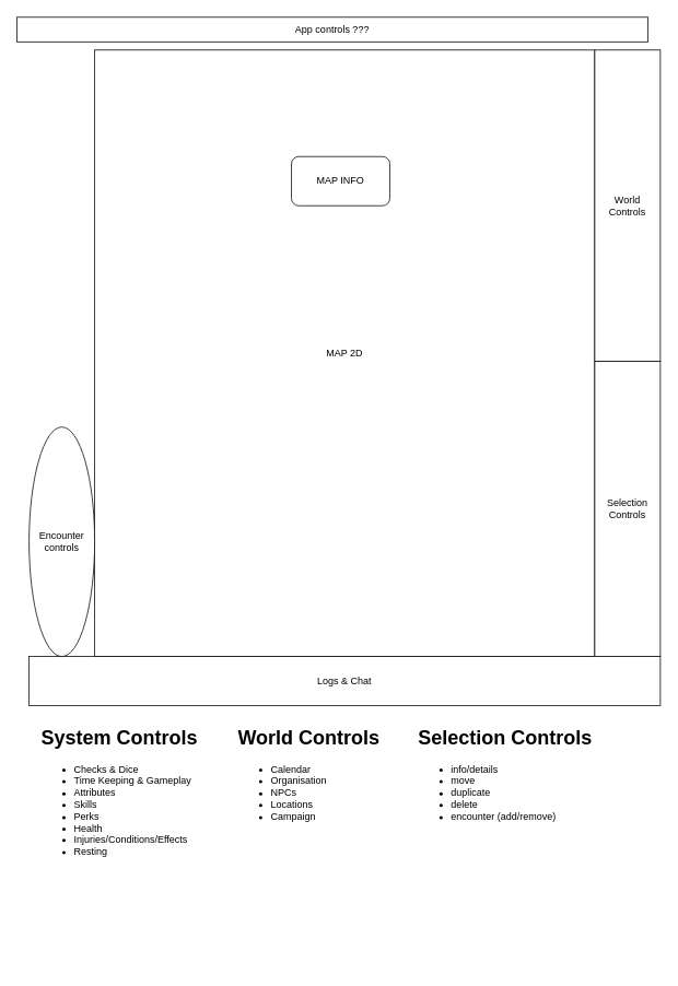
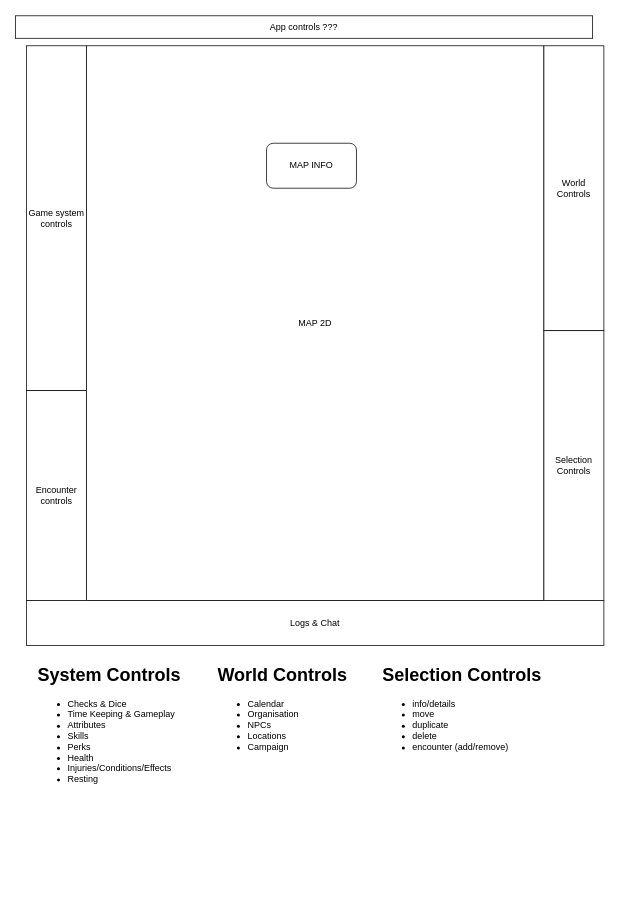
  <mxCell id="0" />
  <mxCell id="1" parent="0" />
  <mxCell id="2" value="MAP 2D" style="rounded=0;whiteSpace=wrap;html=1;" vertex="1" parent="1"><mxGeometry x="115" y="60" width="610" height="740" as="geometry" /></mxCell>
+ <mxCell id="3" value="&lt;div align=&quot;center&quot;&gt;Game system controls&lt;/div&gt;" style="rounded=0;whiteSpace=wrap;html=1;align=center;" vertex="1" parent="1"><mxGeometry x="35" y="60" width="80" height="460" as="geometry" /></mxCell>
  <mxCell id="4" value="&lt;div&gt;World Controls&lt;/div&gt;" style="rounded=0;whiteSpace=wrap;html=1;" vertex="1" parent="1"><mxGeometry x="725" y="60" width="80" height="380" as="geometry" /></mxCell>
  <mxCell id="5" value="Logs &amp;amp; Chat" style="rounded=0;whiteSpace=wrap;html=1;" vertex="1" parent="1"><mxGeometry x="35" y="800" width="770" height="60" as="geometry" /></mxCell>
  <mxCell id="6" value="Selection Controls" style="rounded=0;whiteSpace=wrap;html=1;" vertex="1" parent="1"><mxGeometry x="725" y="440" width="80" height="360" as="geometry" /></mxCell>
- <mxCell id="7" value="Encounter controls" style="ellipse;whiteSpace=wrap;html=1;" vertex="1" parent="1"><mxGeometry x="35" y="520" width="80" height="280" as="geometry" /></mxCell>
+ <mxCell id="7" value="Encounter controls" style="rounded=0;whiteSpace=wrap;html=1;" vertex="1" parent="1"><mxGeometry x="35" y="520" width="80" height="280" as="geometry" /></mxCell>
  <mxCell id="8" value="&lt;h1&gt;System Controls&lt;br&gt;&lt;/h1&gt;&lt;ul&gt;&lt;li&gt;Checks &amp;amp; Dice&lt;/li&gt;&lt;li&gt;Time Keeping &amp;amp; Gameplay&lt;/li&gt;&lt;li&gt;Attributes&lt;/li&gt;&lt;li&gt;Skills&lt;/li&gt;&lt;li&gt;Perks&lt;/li&gt;&lt;li&gt;Health&lt;/li&gt;&lt;li&gt;Injuries/Conditions/Effects&lt;/li&gt;&lt;li&gt;Resting&lt;br&gt;&lt;/li&gt;&lt;/ul&gt;" style="text;html=1;strokeColor=none;fillColor=none;spacing=5;spacingTop=-20;whiteSpace=wrap;overflow=hidden;rounded=0;" vertex="1" parent="1"><mxGeometry x="45" y="880" width="210" height="300" as="geometry" /></mxCell>
  <mxCell id="9" value="&lt;h1&gt;World Controls&lt;br&gt;&lt;/h1&gt;&lt;ul&gt;&lt;li&gt;Calendar&lt;br&gt;&lt;/li&gt;&lt;li&gt;Organisation&lt;br&gt;&lt;/li&gt;&lt;li&gt;NPCs&lt;/li&gt;&lt;li&gt;Locations&lt;/li&gt;&lt;li&gt;Campaign&lt;br&gt;&lt;/li&gt;&lt;/ul&gt;" style="text;html=1;strokeColor=none;fillColor=none;spacing=5;spacingTop=-20;whiteSpace=wrap;overflow=hidden;rounded=0;" vertex="1" parent="1"><mxGeometry x="285" y="880" width="210" height="300" as="geometry" /></mxCell>
  <mxCell id="10" value="&lt;h1&gt;Selection Controls&lt;br&gt;&lt;/h1&gt;&lt;ul&gt;&lt;li&gt;info/details&lt;br&gt;&lt;/li&gt;&lt;li&gt;move&lt;/li&gt;&lt;li&gt;duplicate&lt;br&gt;&lt;/li&gt;&lt;li&gt;delete&lt;/li&gt;&lt;li&gt;encounter (add/remove)&lt;br&gt;&lt;/li&gt;&lt;/ul&gt;" style="text;html=1;strokeColor=none;fillColor=none;spacing=5;spacingTop=-20;whiteSpace=wrap;overflow=hidden;rounded=0;" vertex="1" parent="1"><mxGeometry x="505" y="880" width="230" height="300" as="geometry" /></mxCell>
  <mxCell id="11" value="App controls ???" style="rounded=0;whiteSpace=wrap;html=1;" vertex="1" parent="1"><mxGeometry x="20" y="20" width="770" height="30" as="geometry" /></mxCell>
  <mxCell id="12" value="MAP INFO" style="rounded=1;whiteSpace=wrap;html=1;" vertex="1" parent="1"><mxGeometry x="355" y="190" width="120" height="60" as="geometry" /></mxCell>
